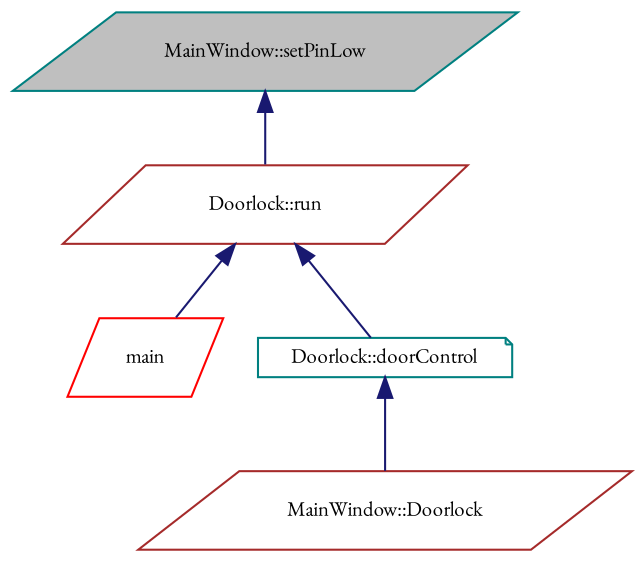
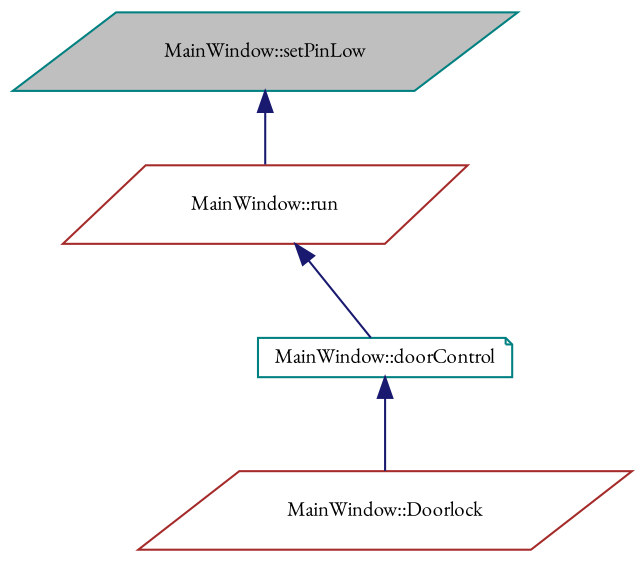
  digraph {
    fontname="EB Garamond"
    rankdir=TB
    node [color=teal fillcolor=white fontname="EB Garamond" fontsize=10 shape=parallelogram style=filled]
    edge [color=midnightblue dir=back fontname="EB Garamond" fontsize=10 labelfontname=Helvetica labelfontsize=10 style=solid]
    n1 [fillcolor=grey75 fontcolor=black height=0.2 label="MainWindow::setPinLow" width=0.4]
-   n2 [color=brown height=0.2 label="Doorlock::run" width=0.4]
-   n3 [color=red height=0.2 label=main width=0.4]
-   n4 [height=0.2 label="Doorlock::doorControl" shape=note width=0.4]
+   n2 [color=brown height=0.2 label="MainWindow::run" width=0.4]
+   n4 [height=0.2 label="MainWindow::doorControl" shape=note width=0.4]
    n5 [color=brown height=0.2 label="MainWindow::Doorlock" width=0.4]
    n1 -> n2
-   n2 -> n3
    n2 -> n4
    n4 -> n5
  }
